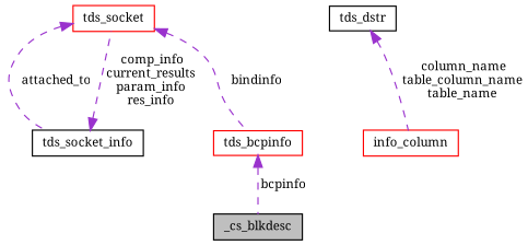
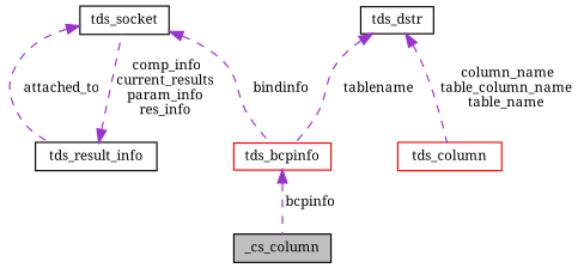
  digraph {
    fontname="Noto Serif"
    node [color=black fillcolor=white fontname="Noto Serif" fontsize=10 shape=record style=filled]
    edge [color=darkorchid3 dir=back fontname="Noto Serif" fontsize=10 labelfontname=Helvetica labelfontsize=10 style=dashed]
-   n1 [fillcolor=grey75 fontcolor=black height=0.2 label=_cs_blkdesc width=0.4]
+   n1 [fillcolor=grey75 fontcolor=black height=0.2 label=_cs_column width=0.4]
    n2 [color=red height=0.2 label=tds_bcpinfo width=0.4]
-   n3 [height=0.2 label=tds_socket_info width=0.4]
-   n4 [color=red height=0.2 label=tds_socket width=0.4]
-   n5 [color=red height=0.2 label=info_column width=0.4]
+   n3 [height=0.2 label=tds_result_info width=0.4]
+   n4 [height=0.2 label=tds_socket width=0.4]
+   n5 [color=red height=0.2 label=tds_column width=0.4]
    n6 [height=0.2 label=tds_dstr width=0.4]
    n2 -> n1 [label=" bcpinfo"]
    n3 -> n4 [label=" comp_info\ncurrent_results\nparam_info\nres_info"]
    n4 -> n2 [label=" bindinfo"]
    n4 -> n3 [label=" attached_to"]
+   n6 -> n2 [label=" tablename"]
    n6 -> n5 [label=" column_name\ntable_column_name\ntable_name"]
  }
